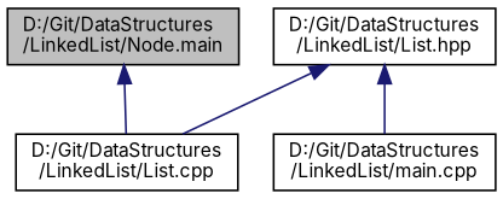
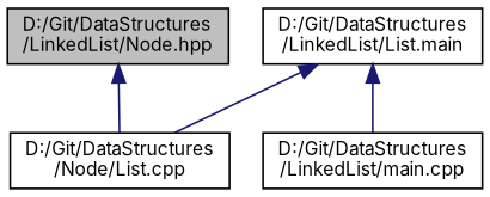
  digraph {
    fontname=Inter
    node [color=black fillcolor=white fontname=Inter fontsize=10 shape=record style=filled]
    edge [color=midnightblue dir=back fontname=Inter fontsize=10 labelfontname=Helvetica labelfontsize=10 style=solid]
-   n1 [fillcolor=grey75 fontcolor=black height=0.2 label="D:/Git/DataStructures\l/LinkedList/Node.main" width=0.4]
-   n2 [height=0.2 label="D:/Git/DataStructures\l/LinkedList/List.cpp" width=0.4]
-   n3 [height=0.2 label="D:/Git/DataStructures\l/LinkedList/List.hpp" width=0.4]
+   n1 [fillcolor=grey75 fontcolor=black height=0.2 label="D:/Git/DataStructures\l/LinkedList/Node.hpp" width=0.4]
+   n2 [height=0.2 label="D:/Git/DataStructures\l/Node/List.cpp" width=0.4]
+   n3 [height=0.2 label="D:/Git/DataStructures\l/LinkedList/List.main" width=0.4]
    n4 [height=0.2 label="D:/Git/DataStructures\l/LinkedList/main.cpp" width=0.4]
    n1 -> n2
    n3 -> n2
    n3 -> n4
  }
